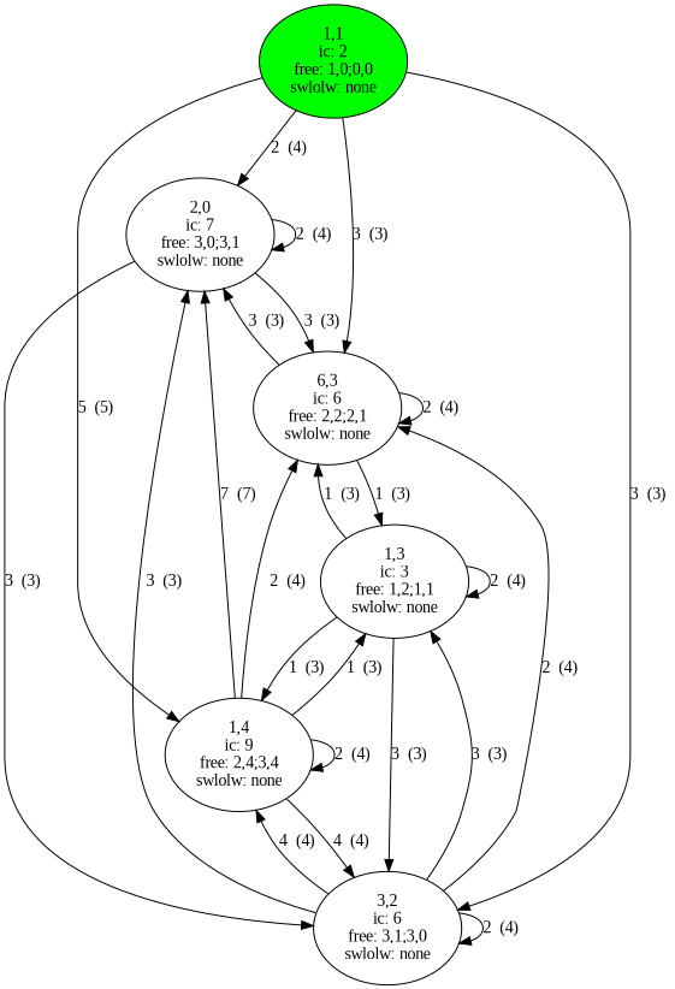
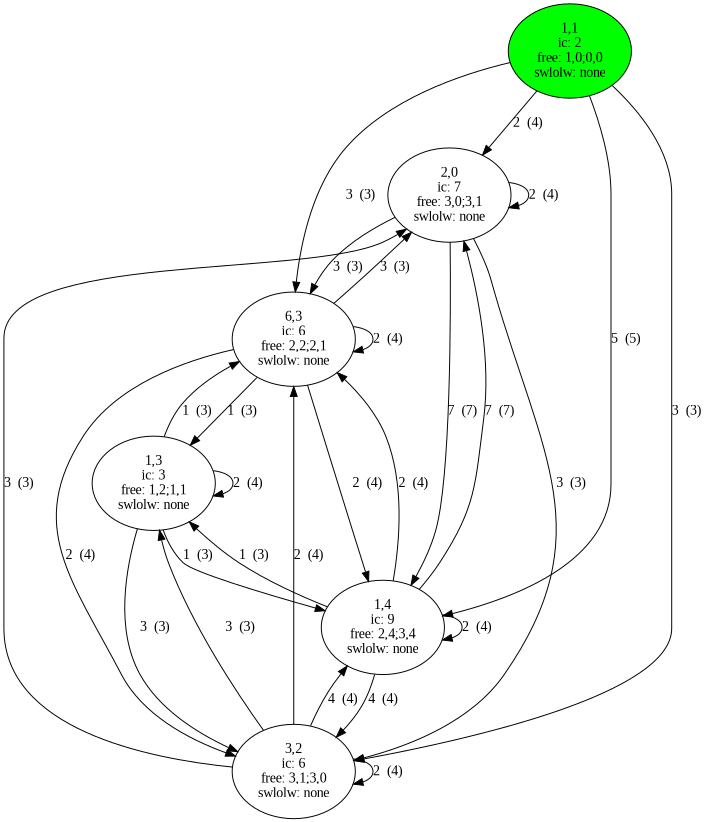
  digraph {
    compound=true
    fontname="Liberation Serif"
    node [fontname="Liberation Serif"]
    edge [fontname="Liberation Serif"]
    n1 [label="2,0\nic: 7\nfree: 3,0;3,1\nswlolw: none"]
    n2 [label="6,3\nic: 6\nfree: 2,2;2,1\nswlolw: none"]
    n3 [label="3,2\nic: 6\nfree: 3,1;3,0\nswlolw: none"]
    n4 [label="1,4\nic: 9\nfree: 2,4;3,4\nswlolw: none"]
    n5 [label="1,3\nic: 3\nfree: 1,2;1,1\nswlolw: none"]
    n6 [fillcolor=green label="1,1\nic: 2\nfree: 1,0;0,0\nswlolw: none" style=filled]
    n1 -> n1 [label="2  (4) "]
    n1 -> n2 [label="3  (3) "]
    n1 -> n3 [label="3  (3) "]
+   n1 -> n4 [label="7  (7) "]
    n2 -> n1 [label="3  (3) "]
    n2 -> n2 [label="2  (4) "]
+   n2 -> n3 [label="2  (4) "]
+   n2 -> n4 [label="2  (4) "]
    n2 -> n5 [label="1  (3) "]
    n3 -> n1 [label="3  (3) "]
    n3 -> n2 [label="2  (4) "]
    n3 -> n3 [label="2  (4) "]
    n3 -> n4 [label="4  (4) "]
    n3 -> n5 [label="3  (3) "]
    n4 -> n1 [label="7  (7) "]
    n4 -> n2 [label="2  (4) "]
    n4 -> n3 [label="4  (4) "]
    n4 -> n4 [label="2  (4) "]
    n4 -> n5 [label="1  (3) "]
    n5 -> n2 [label="1  (3) "]
    n5 -> n3 [label="3  (3) "]
    n5 -> n4 [label="1  (3) "]
    n5 -> n5 [label="2  (4) "]
    n6 -> n1 [label="2  (4) "]
    n6 -> n2 [label="3  (3) "]
    n6 -> n3 [label="3  (3) "]
    n6 -> n4 [label="5  (5) "]
  }
